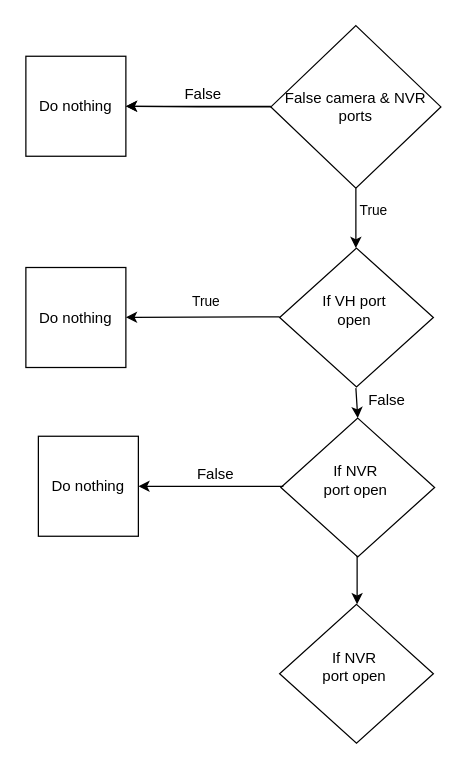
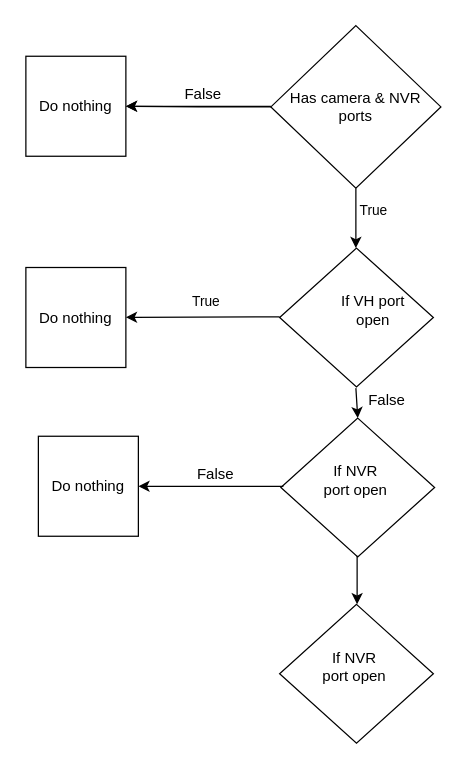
  <mxCell id="0" />
  <mxCell id="1" parent="0" />
  <mxCell id="2" value="" style="edgeStyle=orthogonalEdgeStyle;rounded=0;orthogonalLoop=1;jettySize=auto;html=1;" edge="1" parent="1" source="5" target="7"><mxGeometry relative="1" as="geometry" /></mxCell>
  <mxCell id="3" value="" style="edgeStyle=orthogonalEdgeStyle;rounded=0;orthogonalLoop=1;jettySize=auto;html=1;" edge="1" parent="1" source="5"><mxGeometry relative="1" as="geometry"><mxPoint x="284" y="198" as="targetPoint" /></mxGeometry></mxCell>
  <mxCell id="4" value="True" style="edgeLabel;html=1;align=center;verticalAlign=middle;resizable=0;points=[];" vertex="1" connectable="0" parent="3"><mxGeometry x="-0.291" y="5" relative="1" as="geometry"><mxPoint x="8" as="offset" /></mxGeometry></mxCell>
- <mxCell id="5" value="False camera &amp;amp; NVR ports" style="rhombus;whiteSpace=wrap;html=1;" vertex="1" parent="1"><mxGeometry x="216" y="20" width="136" height="130" as="geometry" /></mxCell>
+ <mxCell id="5" value="Has camera &amp;amp; NVR ports" style="rhombus;whiteSpace=wrap;html=1;" vertex="1" parent="1"><mxGeometry x="216" y="20" width="136" height="130" as="geometry" /></mxCell>
  <mxCell id="6" value="" style="endArrow=classic;html=1;rounded=0;" edge="1" parent="1" target="7"><mxGeometry width="50" height="50" relative="1" as="geometry"><mxPoint x="216" y="84.5" as="sourcePoint" /><mxPoint x="136" y="84.5" as="targetPoint" /><Array as="points" /></mxGeometry></mxCell>
  <mxCell id="7" value="Do nothing" style="whiteSpace=wrap;html=1;aspect=fixed;" vertex="1" parent="1"><mxGeometry x="20" y="44.5" width="80" height="80" as="geometry" /></mxCell>
  <mxCell id="8" value="False" style="text;html=1;strokeColor=none;fillColor=none;align=center;verticalAlign=middle;whiteSpace=wrap;rounded=0;" vertex="1" parent="1"><mxGeometry x="132" y="60" width="60" height="30" as="geometry" /></mxCell>
  <mxCell id="9" value="" style="rhombus;whiteSpace=wrap;html=1;" vertex="1" parent="1"><mxGeometry x="223" y="198" width="123" height="111" as="geometry" /></mxCell>
- <mxCell id="10" value="If VH port open" style="text;html=1;strokeColor=none;fillColor=none;align=center;verticalAlign=middle;whiteSpace=wrap;rounded=0;" vertex="1" parent="1"><mxGeometry x="253" y="223" width="60" height="49" as="geometry" /></mxCell>
+ <mxCell id="10" value="If VH port open" style="text;html=1;strokeColor=none;fillColor=none;align=center;verticalAlign=middle;whiteSpace=wrap;rounded=0;" vertex="1" parent="1"><mxGeometry x="268" y="223" width="60" height="49" as="geometry" /></mxCell>
  <mxCell id="11" value="" style="endArrow=classic;html=1;rounded=0;" edge="1" parent="1"><mxGeometry width="50" height="50" relative="1" as="geometry"><mxPoint x="223" y="253" as="sourcePoint" /><mxPoint x="100" y="253.377" as="targetPoint" /></mxGeometry></mxCell>
  <mxCell id="12" value="True" style="edgeLabel;html=1;align=center;verticalAlign=middle;resizable=0;points=[];" vertex="1" connectable="0" parent="1"><mxGeometry x="163" y="240" as="geometry" /></mxCell>
  <mxCell id="13" value="Do nothing" style="whiteSpace=wrap;html=1;aspect=fixed;" vertex="1" parent="1"><mxGeometry x="20" y="213.5" width="80" height="80" as="geometry" /></mxCell>
  <mxCell id="14" value="" style="endArrow=classic;html=1;rounded=0;entryX=0.5;entryY=0;entryDx=0;entryDy=0;" edge="1" parent="1" target="16"><mxGeometry width="50" height="50" relative="1" as="geometry"><mxPoint x="284" y="310" as="sourcePoint" /><mxPoint x="284" y="360" as="targetPoint" /></mxGeometry></mxCell>
  <mxCell id="15" value="False" style="text;html=1;strokeColor=none;fillColor=none;align=center;verticalAlign=middle;whiteSpace=wrap;rounded=0;" vertex="1" parent="1"><mxGeometry x="279" y="305" width="60" height="30" as="geometry" /></mxCell>
  <mxCell id="16" value="" style="rhombus;whiteSpace=wrap;html=1;" vertex="1" parent="1"><mxGeometry x="224" y="334" width="123" height="111" as="geometry" /></mxCell>
  <mxCell id="17" value="If NVR port open" style="text;html=1;strokeColor=none;fillColor=none;align=center;verticalAlign=middle;whiteSpace=wrap;rounded=0;" vertex="1" parent="1"><mxGeometry x="254" y="359" width="60" height="49" as="geometry" /></mxCell>
  <mxCell id="18" value="" style="endArrow=classic;html=1;rounded=0;" edge="1" parent="1" target="19"><mxGeometry width="50" height="50" relative="1" as="geometry"><mxPoint x="226" y="388.5" as="sourcePoint" /><mxPoint x="146" y="388.5" as="targetPoint" /><Array as="points" /></mxGeometry></mxCell>
  <mxCell id="19" value="Do nothing" style="whiteSpace=wrap;html=1;aspect=fixed;" vertex="1" parent="1"><mxGeometry x="30" y="348.5" width="80" height="80" as="geometry" /></mxCell>
  <mxCell id="20" value="False" style="text;html=1;strokeColor=none;fillColor=none;align=center;verticalAlign=middle;whiteSpace=wrap;rounded=0;" vertex="1" parent="1"><mxGeometry x="142" y="364" width="60" height="30" as="geometry" /></mxCell>
  <mxCell id="21" value="" style="endArrow=classic;html=1;rounded=0;" edge="1" parent="1"><mxGeometry width="50" height="50" relative="1" as="geometry"><mxPoint x="285" y="444" as="sourcePoint" /><mxPoint x="285" y="483" as="targetPoint" /></mxGeometry></mxCell>
  <mxCell id="22" value="" style="rhombus;whiteSpace=wrap;html=1;" vertex="1" parent="1"><mxGeometry x="223" y="483" width="123" height="111" as="geometry" /></mxCell>
  <mxCell id="23" value="If NVR port open" style="text;html=1;strokeColor=none;fillColor=none;align=center;verticalAlign=middle;whiteSpace=wrap;rounded=0;" vertex="1" parent="1"><mxGeometry x="253" y="508" width="60" height="49" as="geometry" /></mxCell>
